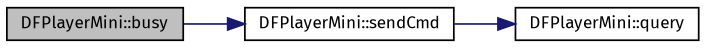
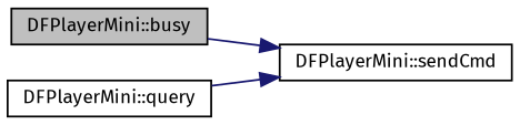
  digraph {
    fontname="Fira Sans"
    rankdir=LR
    node [color=black fillcolor=white fontname="Fira Sans" fontsize=10 shape=record style=filled]
    edge [color=midnightblue fontname="Fira Sans" fontsize=10 labelfontname=Helvetica labelfontsize=10 style=solid]
    n1 [fillcolor=grey75 fontcolor=black height=0.2 label="DFPlayerMini::busy" width=0.4]
    n2 [height=0.2 label="DFPlayerMini::sendCmd" width=0.4]
    n3 [height=0.2 label="DFPlayerMini::query" width=0.4]
    n1 -> n2
-   n2 -> n3
+   n3 -> n2
  }
